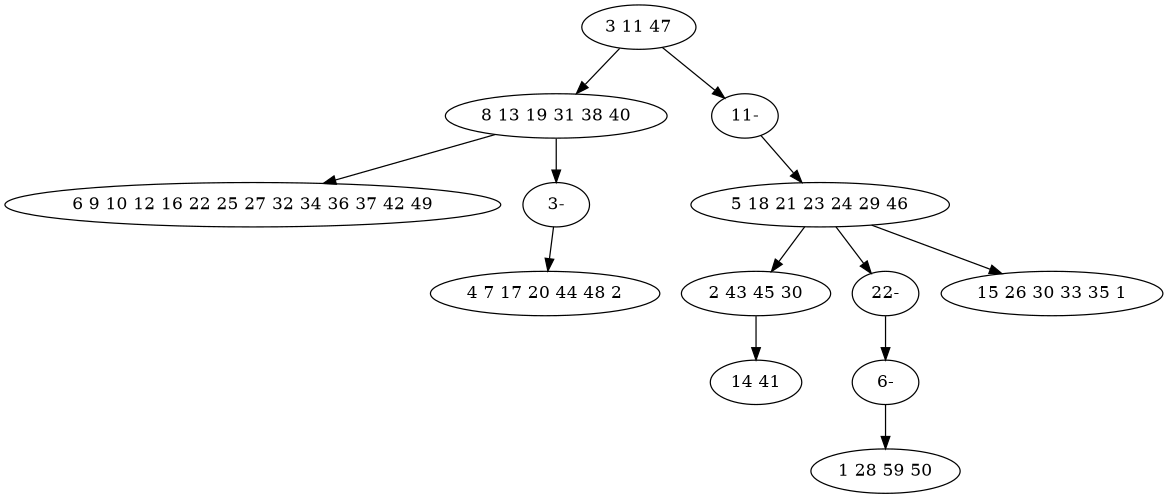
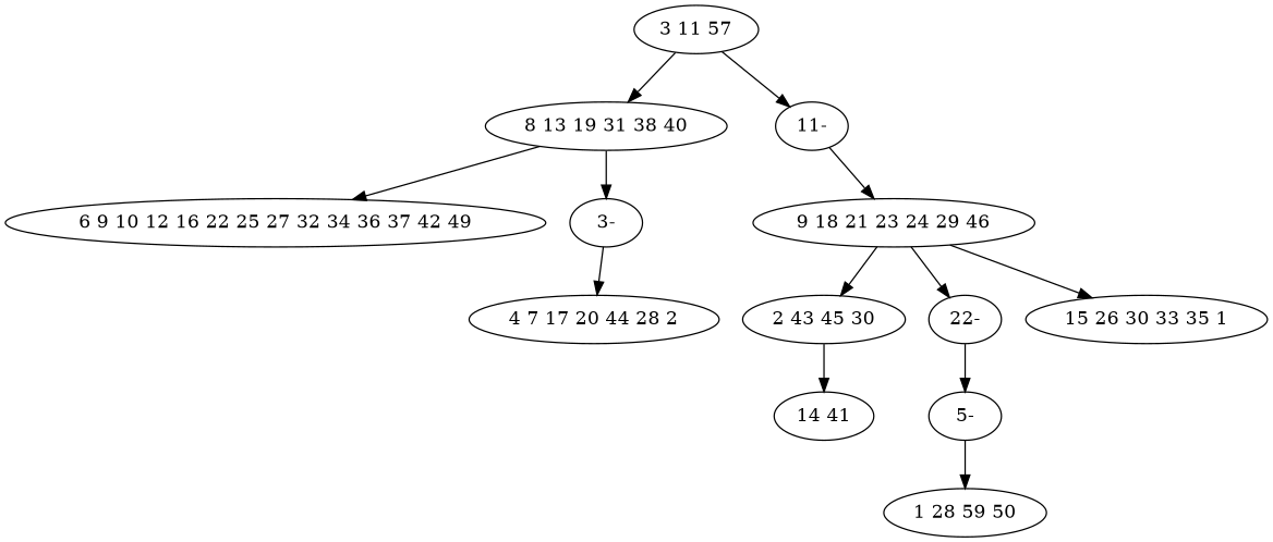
  digraph {
-   n1 [label="3 11 47"]
+   n1 [label="3 11 57"]
    n2 [label="8 13 19 31 38 40"]
    n3 [label="11-"]
    n4 [label="6 9 10 12 16 22 25 27 32 34 36 37 42 49"]
    n5 [label="3-"]
-   n6 [label="5 18 21 23 24 29 46"]
-   n7 [label="4 7 17 20 44 48 2"]
+   n6 [label="9 18 21 23 24 29 46"]
+   n7 [label="4 7 17 20 44 28 2"]
    n8 [label="2 43 45 30"]
    n9 [label="22-"]
    n10 [label="15 26 30 33 35 1"]
    n11 [label="14 41"]
-   n12 [label="6-"]
+   n12 [label="5-"]
    n13 [label="1 28 59 50"]
    n1 -> n2
    n1 -> n3
    n2 -> n4
    n2 -> n5
    n3 -> n6
    n5 -> n7
    n6 -> n8
    n6 -> n9
    n6 -> n10
    n8 -> n11
    n9 -> n12
    n12 -> n13
  }
